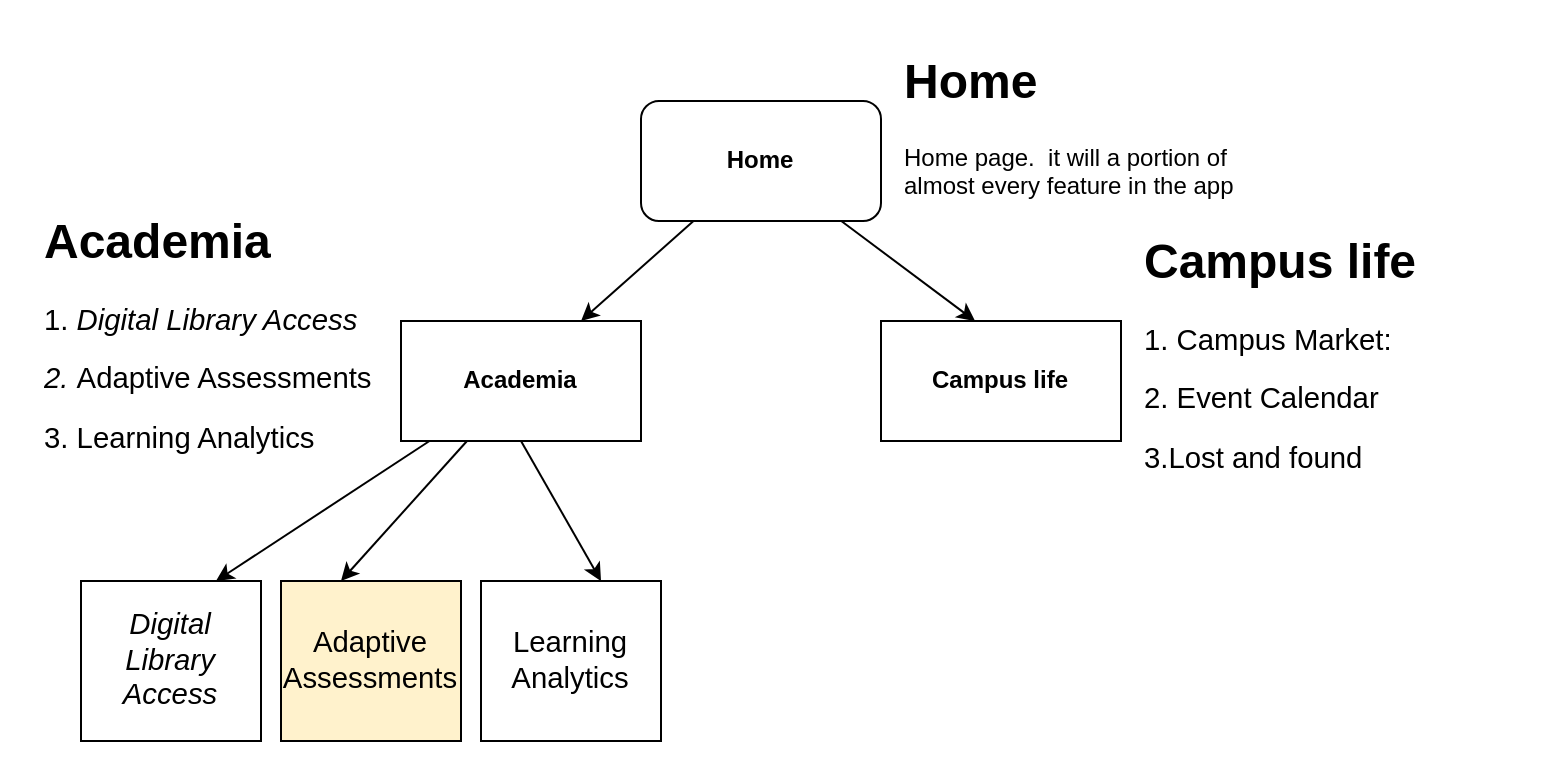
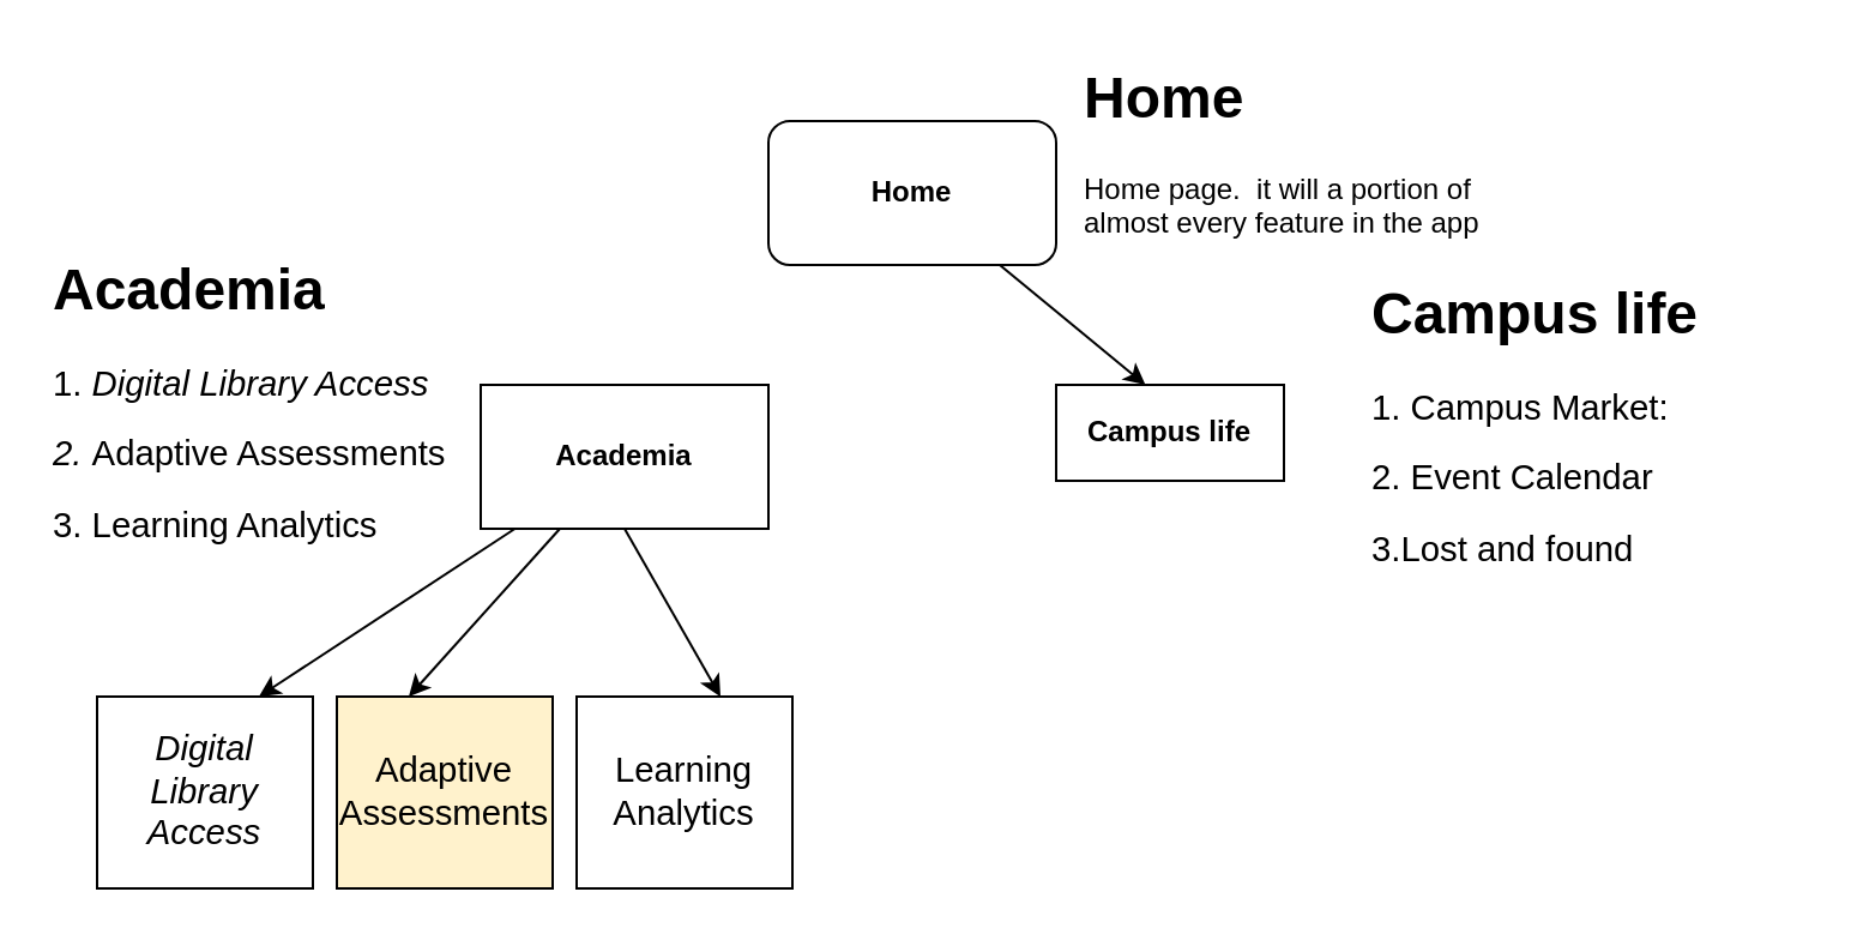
  <mxCell id="0" />
  <mxCell id="1" parent="0" />
- <mxCell id="2" style="edgeStyle=none;rounded=0;orthogonalLoop=1;jettySize=auto;html=1;entryX=0.75;entryY=0;entryDx=0;entryDy=0;" edge="1" parent="1" source="3" target="5"><mxGeometry relative="1" as="geometry" /></mxCell>
  <mxCell id="3" value="&lt;b&gt;Home&lt;/b&gt;" style="rounded=1;whiteSpace=wrap;html=1;" vertex="1" parent="1"><mxGeometry x="320" y="50" width="120" height="60" as="geometry" /></mxCell>
  <mxCell id="4" value="&lt;h1 style=&quot;margin-top: 0px;&quot;&gt;Home&lt;/h1&gt;&lt;p&gt;&lt;span style=&quot;text-align: center;&quot;&gt;Home page.&amp;nbsp; it will a portion of almost every feature in the app&lt;/span&gt;&lt;/p&gt;" style="text;html=1;whiteSpace=wrap;overflow=hidden;rounded=0;" vertex="1" parent="1"><mxGeometry x="450" y="20" width="170" height="90" as="geometry" /></mxCell>
  <mxCell id="5" value="&lt;b&gt;Academia&lt;/b&gt;" style="rounded=0;whiteSpace=wrap;html=1;" vertex="1" parent="1"><mxGeometry x="200" y="160" width="120" height="60" as="geometry" /></mxCell>
- <mxCell id="6" value="&lt;b&gt;Campus life&lt;/b&gt;" style="rounded=0;whiteSpace=wrap;html=1;" vertex="1" parent="1"><mxGeometry x="440" y="160" width="120" height="60" as="geometry" /></mxCell>
+ <mxCell id="6" value="&lt;b&gt;Campus life&lt;/b&gt;" style="rounded=0;whiteSpace=wrap;html=1;" vertex="1" parent="1"><mxGeometry x="440" y="160" width="95" height="40" as="geometry" /></mxCell>
  <mxCell id="7" value="" style="endArrow=classic;html=1;rounded=0;entryX=0.392;entryY=0;entryDx=0;entryDy=0;entryPerimeter=0;" edge="1" parent="1" source="3" target="6"><mxGeometry width="50" height="50" relative="1" as="geometry"><mxPoint x="370" y="160" as="sourcePoint" /><mxPoint x="420" y="110" as="targetPoint" /></mxGeometry></mxCell>
  <mxCell id="8" value="&lt;h1 style=&quot;margin-top: 0px;&quot;&gt;Academia&lt;/h1&gt;&lt;p&gt;&lt;font face=&quot;Arial, sans-serif&quot;&gt;&lt;span style=&quot;font-size: 14.667px; white-space-collapse: preserve;&quot;&gt;1. &lt;/span&gt;&lt;/font&gt;&lt;span style=&quot;background-color: transparent; font-family: Arial, sans-serif; font-size: 11pt; font-style: italic; white-space-collapse: preserve; color: light-dark(rgb(0, 0, 0), rgb(255, 255, 255));&quot;&gt;Digital Library Access&lt;/span&gt;&lt;/p&gt;&lt;p&gt;&lt;span style=&quot;background-color: transparent; font-family: Arial, sans-serif; font-size: 11pt; font-style: italic; white-space-collapse: preserve; color: light-dark(rgb(0, 0, 0), rgb(255, 255, 255));&quot;&gt;2. &lt;/span&gt;&lt;span style=&quot;background-color: transparent; font-family: Arial, sans-serif; font-size: 11pt; white-space-collapse: preserve; color: light-dark(rgb(0, 0, 0), rgb(255, 255, 255));&quot;&gt;Adaptive Assessments&lt;/span&gt;&lt;/p&gt;&lt;p&gt;&lt;span style=&quot;background-color: transparent; font-family: Arial, sans-serif; font-size: 11pt; white-space-collapse: preserve; color: light-dark(rgb(0, 0, 0), rgb(255, 255, 255));&quot;&gt;3. &lt;/span&gt;&lt;span style=&quot;background-color: transparent; color: light-dark(rgb(0, 0, 0), rgb(255, 255, 255)); white-space-collapse: preserve; font-size: 11pt; font-family: Arial, sans-serif; font-variant-numeric: normal; font-variant-east-asian: normal; font-variant-alternates: normal; font-variant-position: normal; font-variant-emoji: normal; vertical-align: baseline;&quot;&gt;Learning Analytics&lt;/span&gt;&lt;/p&gt;" style="text;html=1;whiteSpace=wrap;overflow=hidden;rounded=0;" vertex="1" parent="1"><mxGeometry x="20" y="100" width="180" height="140" as="geometry" /></mxCell>
  <mxCell id="9" value="&lt;h1 style=&quot;margin-top: 0px;&quot;&gt;Campus life&lt;/h1&gt;&lt;p&gt;&lt;font face=&quot;Arial, sans-serif&quot;&gt;&lt;span style=&quot;font-size: 14.667px; white-space-collapse: preserve;&quot;&gt;1. &lt;/span&gt;&lt;/font&gt;&lt;span style=&quot;background-color: transparent; font-family: Arial, sans-serif; font-size: 11pt; white-space-collapse: preserve; color: light-dark(rgb(0, 0, 0), rgb(255, 255, 255));&quot;&gt;Campus Market:&lt;/span&gt;&lt;/p&gt;&lt;p&gt;&lt;span style=&quot;background-color: transparent; font-family: Arial, sans-serif; font-size: 11pt; white-space-collapse: preserve; color: light-dark(rgb(0, 0, 0), rgb(255, 255, 255));&quot;&gt;2. &lt;/span&gt;&lt;span style=&quot;background-color: transparent; font-family: Arial, sans-serif; font-size: 11pt; white-space-collapse: preserve; color: light-dark(rgb(0, 0, 0), rgb(255, 255, 255));&quot;&gt;Event Calendar&lt;/span&gt;&lt;/p&gt;&lt;p&gt;&lt;span style=&quot;background-color: transparent; font-family: Arial, sans-serif; font-size: 11pt; white-space-collapse: preserve; color: light-dark(rgb(0, 0, 0), rgb(255, 255, 255));&quot;&gt;3.&lt;/span&gt;&lt;span style=&quot;background-color: transparent; font-family: Arial, sans-serif; font-size: 11pt; white-space-collapse: preserve; color: light-dark(rgb(0, 0, 0), rgb(255, 255, 255));&quot;&gt;Lost and found&lt;/span&gt;&lt;/p&gt;" style="text;html=1;whiteSpace=wrap;overflow=hidden;rounded=0;" vertex="1" parent="1"><mxGeometry x="570" y="110" width="180" height="140" as="geometry" /></mxCell>
  <mxCell id="10" value="&lt;span style=&quot;font-family: Arial, sans-serif; font-size: 14.667px; text-align: left; white-space-collapse: preserve;&quot;&gt;Adaptive Assessments&lt;/span&gt;" style="rounded=0;whiteSpace=wrap;html=1;fillColor=#fff2cc;" vertex="1" parent="1"><mxGeometry x="140" y="290" width="90" height="80" as="geometry" /></mxCell>
  <mxCell id="11" value="&lt;span style=&quot;font-family: Arial, sans-serif; font-size: 14.667px; text-align: left; white-space-collapse: preserve;&quot;&gt;Learning Analytics&lt;/span&gt;" style="rounded=0;whiteSpace=wrap;html=1;" vertex="1" parent="1"><mxGeometry x="240" y="290" width="90" height="80" as="geometry" /></mxCell>
  <mxCell id="12" value="&lt;span style=&quot;font-family: Arial, sans-serif; font-size: 14.667px; font-style: italic; text-align: left; white-space-collapse: preserve;&quot;&gt;Digital Library Access&lt;/span&gt;" style="rounded=0;whiteSpace=wrap;html=1;" vertex="1" parent="1"><mxGeometry x="40" y="290" width="90" height="80" as="geometry" /></mxCell>
  <mxCell id="13" value="" style="endArrow=classic;html=1;rounded=0;entryX=0.75;entryY=0;entryDx=0;entryDy=0;" edge="1" parent="1" source="5" target="12"><mxGeometry width="50" height="50" relative="1" as="geometry"><mxPoint x="85" y="290" as="sourcePoint" /><mxPoint x="135" y="240" as="targetPoint" /></mxGeometry></mxCell>
  <mxCell id="14" value="" style="endArrow=classic;html=1;rounded=0;entryX=0.75;entryY=0;entryDx=0;entryDy=0;exitX=0.5;exitY=1;exitDx=0;exitDy=0;" edge="1" parent="1" source="5"><mxGeometry width="50" height="50" relative="1" as="geometry"><mxPoint x="280" y="230" as="sourcePoint" /><mxPoint x="300" y="290" as="targetPoint" /></mxGeometry></mxCell>
  <mxCell id="15" value="" style="endArrow=classic;html=1;rounded=0;entryX=0.75;entryY=0;entryDx=0;entryDy=0;" edge="1" parent="1" source="5"><mxGeometry width="50" height="50" relative="1" as="geometry"><mxPoint x="282" y="217" as="sourcePoint" /><mxPoint x="170" y="290" as="targetPoint" /></mxGeometry></mxCell>
